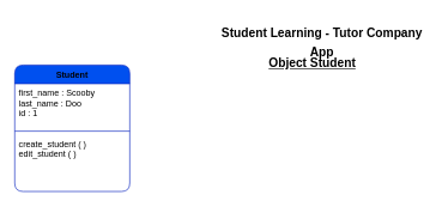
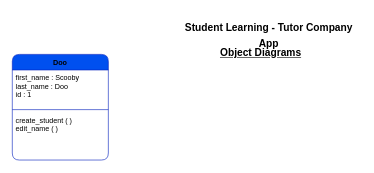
  <mxCell id="0" />
  <mxCell id="1" parent="0" />
- <mxCell id="2" value="Student" style="swimlane;fontStyle=1;align=center;verticalAlign=top;childLayout=stackLayout;horizontal=1;startSize=26;horizontalStack=0;resizeParent=1;resizeParentMax=0;resizeLast=0;collapsible=1;marginBottom=0;rounded=1;fontColor=#000000;fillColor=#0050ef;strokeColor=#001DBC;" parent="1" vertex="1"><mxGeometry x="20" y="90" width="160" height="176" as="geometry" /></mxCell>
+ <mxCell id="2" value="Doo" style="swimlane;fontStyle=1;align=center;verticalAlign=top;childLayout=stackLayout;horizontal=1;startSize=26;horizontalStack=0;resizeParent=1;resizeParentMax=0;resizeLast=0;collapsible=1;marginBottom=0;rounded=1;fontColor=#000000;fillColor=#0050ef;strokeColor=#001DBC;" parent="1" vertex="1"><mxGeometry x="20" y="90" width="160" height="176" as="geometry" /></mxCell>
  <mxCell id="3" value="first_name : Scooby&#10;last_name : Doo&#10;id : 1" style="text;strokeColor=none;fillColor=none;align=left;verticalAlign=top;spacingLeft=4;spacingRight=4;overflow=hidden;rotatable=0;points=[[0,0.5],[1,0.5]];portConstraint=eastwest;rounded=1;fontColor=#000000;" parent="2" vertex="1"><mxGeometry y="26" width="160" height="62" as="geometry" /></mxCell>
  <mxCell id="4" value="" style="line;strokeWidth=1;fillColor=none;align=left;verticalAlign=middle;spacingTop=-1;spacingLeft=3;spacingRight=3;rotatable=0;labelPosition=right;points=[];portConstraint=eastwest;strokeColor=inherit;rounded=1;fontColor=#000000;" parent="2" vertex="1"><mxGeometry y="88" width="160" height="8" as="geometry" /></mxCell>
- <mxCell id="5" value="create_student ( )&#10;edit_student ( )&#10;" style="text;strokeColor=none;fillColor=none;align=left;verticalAlign=top;spacingLeft=4;spacingRight=4;overflow=hidden;rotatable=0;points=[[0,0.5],[1,0.5]];portConstraint=eastwest;rounded=1;fontColor=#000000;" parent="2" vertex="1"><mxGeometry y="96" width="160" height="80" as="geometry" /></mxCell>
+ <mxCell id="5" value="create_student ( )&#10;edit_name ( )&#10;" style="text;strokeColor=none;fillColor=none;align=left;verticalAlign=top;spacingLeft=4;spacingRight=4;overflow=hidden;rotatable=0;points=[[0,0.5],[1,0.5]];portConstraint=eastwest;rounded=1;fontColor=#000000;" parent="2" vertex="1"><mxGeometry y="96" width="160" height="80" as="geometry" /></mxCell>
  <mxCell id="6" value="&lt;p style=&quot;line-height: 160%; font-size: 17px;&quot;&gt;Student Learning - Tutor Company App&lt;/p&gt;" style="text;html=1;strokeColor=none;fillColor=none;align=center;verticalAlign=middle;whiteSpace=wrap;rounded=1;fontStyle=1;fontSize=17;fontColor=#000000;" parent="1" vertex="1"><mxGeometry x="294" y="20" width="307" height="77" as="geometry" /></mxCell>
- <mxCell id="7" value="Object Student" style="text;html=1;strokeColor=none;fillColor=none;align=center;verticalAlign=middle;whiteSpace=wrap;rounded=1;fontSize=17;fontStyle=5;fontColor=#000000;" parent="1" vertex="1"><mxGeometry x="323" y="63" width="222" height="52" as="geometry" /></mxCell>
+ <mxCell id="7" value="Object Diagrams" style="text;html=1;strokeColor=none;fillColor=none;align=center;verticalAlign=middle;whiteSpace=wrap;rounded=1;fontSize=17;fontStyle=5;fontColor=#000000;" parent="1" vertex="1"><mxGeometry x="323" y="63" width="222" height="52" as="geometry" /></mxCell>
